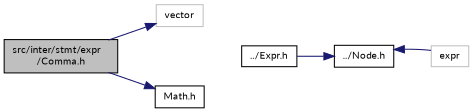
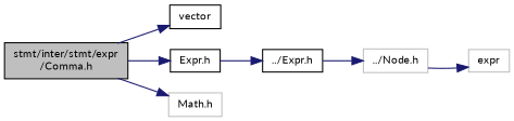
  digraph {
    fontname=Lato
    rankdir=LR
    node [color=black fillcolor=white fontname=Lato fontsize=10 shape=record style=filled]
    edge [color=midnightblue fontname=Lato fontsize=10 labelfontname=Helvetica labelfontsize=10 style=solid]
-   n1 [fillcolor=grey75 fontcolor=black height=0.2 label="src/inter/stmt/expr\l/Comma.h" width=0.4]
-   n2 [color=grey75 height=0.2 label=vector width=0.4]
-   n4 [height=0.2 label="Math.h" width=0.4]
+   n1 [fillcolor=grey75 fontcolor=black height=0.2 label="stmt/inter/stmt/expr\l/Comma.h" width=0.4]
+   n2 [height=0.2 label=vector width=0.4]
+   n3 [height=0.2 label="Expr.h" width=0.4]
+   n4 [color=grey75 height=0.2 label="Math.h" width=0.4]
    n5 [height=0.2 label="../Expr.h" width=0.4]
-   n6 [height=0.2 label="../Node.h" width=0.4]
+   n6 [color=grey75 height=0.2 label="../Node.h" width=0.4]
    n7 [color=grey75 height=0.2 label=expr width=0.4]
    n1 -> n2
+   n1 -> n3
    n1 -> n4
+   n3 -> n5
    n5 -> n6
-   n7 -> n6
+   n6 -> n7
  }
